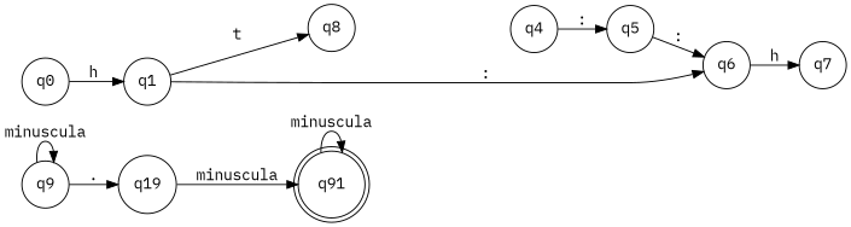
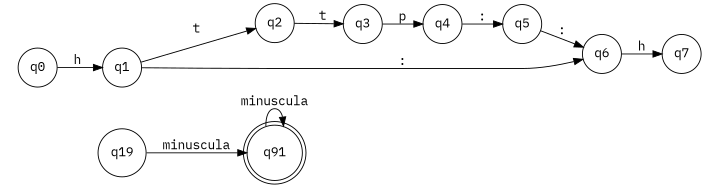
  digraph {
    fontname="IBM Plex Mono"
    rankdir=LR
    node [fontname="IBM Plex Mono" shape=circle]
    edge [fontname="IBM Plex Mono"]
    n1 [label=q91 shape=doublecircle]
    q0
    q1
-   q2 [label=q8]
+   q2
    q6
+   q3
    q4
    q5
    q7
-   q9
    n11 [label=q19]
    n1 -> n1 [label=minuscula]
    q0 -> q1 [label=h]
    q1 -> q2 [label=t]
    q1 -> q6 [label=":"]
+   q2 -> q3 [label=t]
    q6 -> q7 [label=h]
+   q3 -> q4 [label=p]
    q4 -> q5 [label=":"]
    q5 -> q6 [label=":"]
-   q9 -> q9 [label=minuscula]
-   q9 -> n11 [label="."]
    n11 -> n1 [label=minuscula]
  }
